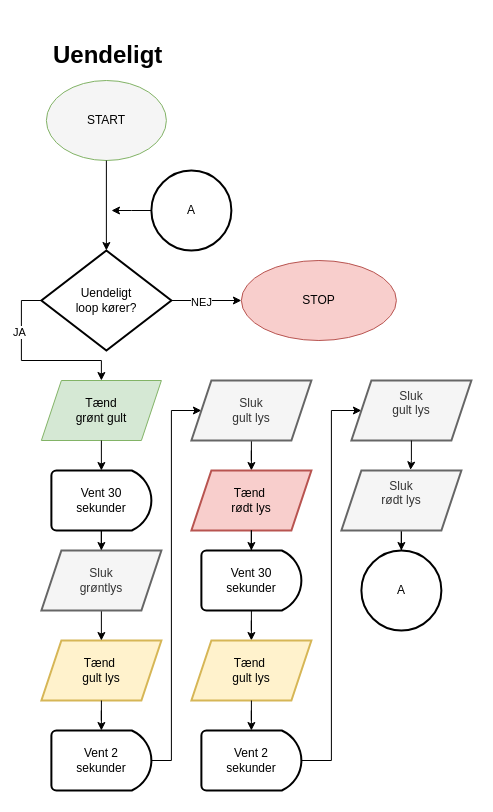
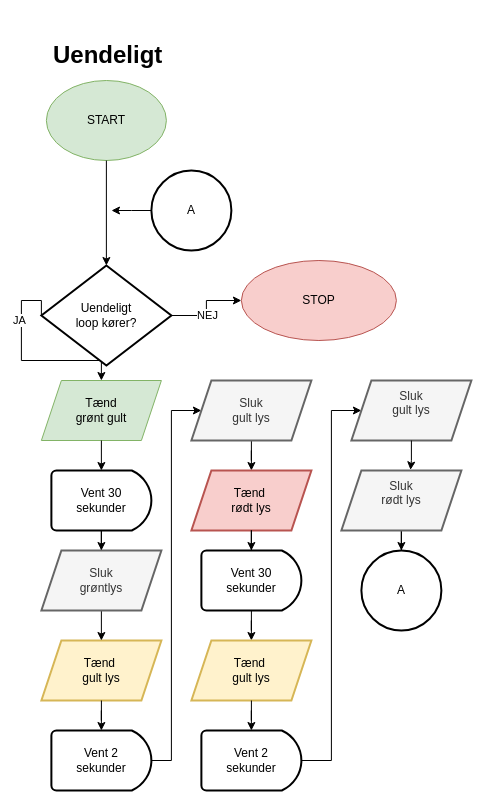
  <mxCell id="0" />
  <mxCell id="1" parent="0" />
  <mxCell id="2" value="&lt;br&gt;&lt;h1 style=&quot;margin-top: 0px;&quot;&gt;Uendeligt&lt;/h1&gt;" style="text;html=1;whiteSpace=wrap;overflow=hidden;rounded=0;" vertex="1" parent="1"><mxGeometry x="50.89" y="20" width="120" height="70" as="geometry" /></mxCell>
- <mxCell id="3" value="START" style="ellipse;whiteSpace=wrap;html=1;fillColor=#f5f5f5;strokeColor=#82b366;" vertex="1" parent="1"><mxGeometry x="45.89" y="80" width="120" height="80" as="geometry" /></mxCell>
+ <mxCell id="3" value="START" style="ellipse;whiteSpace=wrap;html=1;fillColor=#d5e8d4;strokeColor=#82b366;" vertex="1" parent="1"><mxGeometry x="45.89" y="80" width="120" height="80" as="geometry" /></mxCell>
  <mxCell id="4" value="&lt;div&gt;Tænd&lt;/div&gt;&lt;div&gt;grønt gult&lt;br&gt;&lt;/div&gt;" style="shape=parallelogram;perimeter=parallelogramPerimeter;whiteSpace=wrap;html=1;fixedSize=1;fillColor=#d5e8d4;strokeColor=#82b366;" vertex="1" parent="1"><mxGeometry x="40.89" y="380" width="120" height="60" as="geometry" /></mxCell>
  <mxCell id="5" value="" style="edgeStyle=orthogonalEdgeStyle;rounded=0;orthogonalLoop=1;jettySize=auto;html=1;" edge="1" parent="1" source="6" target="10"><mxGeometry relative="1" as="geometry" /></mxCell>
  <mxCell id="6" value="&lt;div&gt;Vent 30&lt;/div&gt;&lt;div&gt;sekunder&lt;br&gt;&lt;/div&gt;" style="strokeWidth=2;html=1;shape=mxgraph.flowchart.delay;whiteSpace=wrap;" vertex="1" parent="1"><mxGeometry x="50.89" y="470" width="100" height="60" as="geometry" /></mxCell>
  <mxCell id="7" style="edgeStyle=orthogonalEdgeStyle;rounded=0;orthogonalLoop=1;jettySize=auto;html=1;exitX=0.5;exitY=1;exitDx=0;exitDy=0;entryX=0.5;entryY=0;entryDx=0;entryDy=0;entryPerimeter=0;" edge="1" parent="1" source="4" target="6"><mxGeometry relative="1" as="geometry" /></mxCell>
  <mxCell id="8" value="&lt;div&gt;Tænd&amp;nbsp;&lt;/div&gt;&lt;div&gt;gult lys&lt;/div&gt;" style="shape=parallelogram;perimeter=parallelogramPerimeter;whiteSpace=wrap;html=1;fixedSize=1;strokeWidth=2;fillColor=#fff2cc;strokeColor=#d6b656;" vertex="1" parent="1"><mxGeometry x="40.89" y="640" width="120" height="60" as="geometry" /></mxCell>
  <mxCell id="9" style="edgeStyle=orthogonalEdgeStyle;rounded=0;orthogonalLoop=1;jettySize=auto;html=1;exitX=0.5;exitY=1;exitDx=0;exitDy=0;entryX=0.5;entryY=0;entryDx=0;entryDy=0;" edge="1" parent="1" source="10" target="8"><mxGeometry relative="1" as="geometry" /></mxCell>
  <mxCell id="10" value="&lt;div&gt;Sluk&lt;/div&gt;&lt;div&gt;grøntlys&lt;br&gt;&lt;/div&gt;" style="shape=parallelogram;perimeter=parallelogramPerimeter;whiteSpace=wrap;html=1;fixedSize=1;strokeWidth=2;fillColor=#f5f5f5;fontColor=#333333;strokeColor=#666666;" vertex="1" parent="1"><mxGeometry x="40.89" y="550" width="120" height="60" as="geometry" /></mxCell>
  <mxCell id="11" value="" style="edgeStyle=orthogonalEdgeStyle;rounded=0;orthogonalLoop=1;jettySize=auto;html=1;entryX=0;entryY=0.5;entryDx=0;entryDy=0;" edge="1" parent="1" source="12" target="15"><mxGeometry relative="1" as="geometry"><Array as="points"><mxPoint x="170.89" y="760" /><mxPoint x="170.89" y="410" /></Array></mxGeometry></mxCell>
  <mxCell id="12" value="&lt;div&gt;Vent 2&lt;/div&gt;&lt;div&gt;sekunder&lt;br&gt;&lt;/div&gt;" style="strokeWidth=2;html=1;shape=mxgraph.flowchart.delay;whiteSpace=wrap;" vertex="1" parent="1"><mxGeometry x="50.89" y="730" width="100" height="60" as="geometry" /></mxCell>
  <mxCell id="13" style="edgeStyle=orthogonalEdgeStyle;rounded=0;orthogonalLoop=1;jettySize=auto;html=1;entryX=0.5;entryY=0;entryDx=0;entryDy=0;entryPerimeter=0;" edge="1" parent="1" source="8" target="12"><mxGeometry relative="1" as="geometry" /></mxCell>
  <mxCell id="14" value="" style="edgeStyle=orthogonalEdgeStyle;rounded=0;orthogonalLoop=1;jettySize=auto;html=1;" edge="1" parent="1" source="15" target="16"><mxGeometry relative="1" as="geometry" /></mxCell>
  <mxCell id="15" value="&lt;br&gt;&lt;div&gt;Sluk&lt;br&gt;&lt;/div&gt;&lt;div&gt;gult lys&lt;/div&gt;&lt;div&gt;&lt;br/&gt;&lt;/div&gt;" style="shape=parallelogram;perimeter=parallelogramPerimeter;whiteSpace=wrap;html=1;fixedSize=1;strokeWidth=2;fillColor=#f5f5f5;fontColor=#333333;strokeColor=#666666;" vertex="1" parent="1"><mxGeometry x="190.89" y="380" width="120" height="60" as="geometry" /></mxCell>
  <mxCell id="16" value="&lt;div&gt;Tænd&amp;nbsp;&lt;/div&gt;&lt;div&gt;rødt lys&lt;/div&gt;" style="shape=parallelogram;perimeter=parallelogramPerimeter;whiteSpace=wrap;html=1;fixedSize=1;strokeWidth=2;fillColor=#f8cecc;strokeColor=#b85450;" vertex="1" parent="1"><mxGeometry x="190.89" y="470" width="120" height="60" as="geometry" /></mxCell>
  <mxCell id="17" style="edgeStyle=orthogonalEdgeStyle;rounded=0;orthogonalLoop=1;jettySize=auto;html=1;entryX=0.5;entryY=0;entryDx=0;entryDy=0;" edge="1" parent="1" source="18" target="20"><mxGeometry relative="1" as="geometry" /></mxCell>
  <mxCell id="18" value="&lt;div&gt;Vent 30&lt;/div&gt;&lt;div&gt;sekunder&lt;br&gt;&lt;/div&gt;" style="strokeWidth=2;html=1;shape=mxgraph.flowchart.delay;whiteSpace=wrap;" vertex="1" parent="1"><mxGeometry x="200.89" y="550" width="100" height="60" as="geometry" /></mxCell>
  <mxCell id="19" style="edgeStyle=orthogonalEdgeStyle;rounded=0;orthogonalLoop=1;jettySize=auto;html=1;entryX=0.5;entryY=0;entryDx=0;entryDy=0;entryPerimeter=0;" edge="1" parent="1" source="16" target="18"><mxGeometry relative="1" as="geometry" /></mxCell>
  <mxCell id="20" value="&lt;div&gt;Tænd&amp;nbsp;&lt;/div&gt;&lt;div&gt;gult lys&lt;/div&gt;" style="shape=parallelogram;perimeter=parallelogramPerimeter;whiteSpace=wrap;html=1;fixedSize=1;strokeWidth=2;fillColor=#fff2cc;strokeColor=#d6b656;" vertex="1" parent="1"><mxGeometry x="190.89" y="640" width="120" height="60" as="geometry" /></mxCell>
  <mxCell id="21" value="" style="edgeStyle=orthogonalEdgeStyle;rounded=0;orthogonalLoop=1;jettySize=auto;html=1;" edge="1" parent="1" source="22" target="24"><mxGeometry relative="1" as="geometry"><Array as="points"><mxPoint x="330.89" y="760" /><mxPoint x="330.89" y="410" /></Array></mxGeometry></mxCell>
  <mxCell id="22" value="&lt;div&gt;Vent 2&lt;/div&gt;&lt;div&gt;sekunder&lt;br&gt;&lt;/div&gt;" style="strokeWidth=2;html=1;shape=mxgraph.flowchart.delay;whiteSpace=wrap;" vertex="1" parent="1"><mxGeometry x="200.89" y="730" width="100" height="60" as="geometry" /></mxCell>
  <mxCell id="23" style="edgeStyle=orthogonalEdgeStyle;rounded=0;orthogonalLoop=1;jettySize=auto;html=1;entryX=0.5;entryY=0;entryDx=0;entryDy=0;entryPerimeter=0;" edge="1" parent="1" source="20" target="22"><mxGeometry relative="1" as="geometry" /></mxCell>
  <mxCell id="24" value="&lt;br&gt;&lt;div&gt;Sluk&lt;br&gt;&lt;/div&gt;&lt;div&gt;gult lys&lt;/div&gt;&lt;div&gt;&lt;br&gt;&lt;br&gt;&lt;/div&gt;" style="shape=parallelogram;perimeter=parallelogramPerimeter;whiteSpace=wrap;html=1;fixedSize=1;strokeWidth=2;fillColor=#f5f5f5;fontColor=#333333;strokeColor=#666666;" vertex="1" parent="1"><mxGeometry x="350.89" y="380" width="120" height="60" as="geometry" /></mxCell>
  <mxCell id="25" value="" style="edgeStyle=orthogonalEdgeStyle;rounded=0;orthogonalLoop=1;jettySize=auto;html=1;" edge="1" parent="1" source="26" target="35"><mxGeometry relative="1" as="geometry" /></mxCell>
  <mxCell id="26" value="&lt;br&gt;&lt;div&gt;Sluk&lt;br&gt;&lt;/div&gt;&lt;div&gt;rødt lys&lt;/div&gt;&lt;div&gt;&lt;br&gt;&lt;br&gt;&lt;/div&gt;" style="shape=parallelogram;perimeter=parallelogramPerimeter;whiteSpace=wrap;html=1;fixedSize=1;strokeWidth=2;fillColor=#f5f5f5;fontColor=#333333;strokeColor=#666666;" vertex="1" parent="1"><mxGeometry x="340.89" y="470" width="120" height="60" as="geometry" /></mxCell>
  <mxCell id="27" style="edgeStyle=orthogonalEdgeStyle;rounded=0;orthogonalLoop=1;jettySize=auto;html=1;entryX=0.576;entryY=-0.01;entryDx=0;entryDy=0;entryPerimeter=0;" edge="1" parent="1" source="24" target="26"><mxGeometry relative="1" as="geometry" /></mxCell>
  <mxCell id="28" style="edgeStyle=orthogonalEdgeStyle;rounded=0;orthogonalLoop=1;jettySize=auto;html=1;exitX=0;exitY=0.5;exitDx=0;exitDy=0;exitPerimeter=0;entryX=0.5;entryY=0;entryDx=0;entryDy=0;" edge="1" parent="1" source="32" target="4"><mxGeometry relative="1" as="geometry"><Array as="points"><mxPoint x="20.89" y="300" /><mxPoint x="20.89" y="360" /><mxPoint x="100.89" y="360" /></Array></mxGeometry></mxCell>
  <mxCell id="29" value="JA" style="edgeLabel;html=1;align=center;verticalAlign=middle;resizable=0;points=[];" vertex="1" connectable="0" parent="28"><mxGeometry x="-0.433" y="-2" relative="1" as="geometry"><mxPoint as="offset" /></mxGeometry></mxCell>
  <mxCell id="30" style="edgeStyle=orthogonalEdgeStyle;rounded=0;orthogonalLoop=1;jettySize=auto;html=1;" edge="1" parent="1" source="32" target="34"><mxGeometry relative="1" as="geometry" /></mxCell>
  <mxCell id="31" value="NEJ" style="edgeLabel;html=1;align=center;verticalAlign=middle;resizable=0;points=[];" vertex="1" connectable="0" parent="30"><mxGeometry x="-0.154" y="-1" relative="1" as="geometry"><mxPoint as="offset" /></mxGeometry></mxCell>
- <mxCell id="32" value="&lt;div&gt;Uendeligt&lt;/div&gt;&lt;div&gt;loop kører?&lt;br&gt;&lt;/div&gt;" style="strokeWidth=2;html=1;shape=mxgraph.flowchart.decision;whiteSpace=wrap;" vertex="1" parent="1"><mxGeometry x="40.89" y="250" width="130" height="100" as="geometry" /></mxCell>
+ <mxCell id="32" value="&lt;div&gt;Uendeligt&lt;/div&gt;&lt;div&gt;loop kører?&lt;br&gt;&lt;/div&gt;" style="strokeWidth=2;html=1;shape=mxgraph.flowchart.decision;whiteSpace=wrap;" vertex="1" parent="1"><mxGeometry x="40.89" y="265" width="130" height="100" as="geometry" /></mxCell>
  <mxCell id="33" style="edgeStyle=orthogonalEdgeStyle;rounded=0;orthogonalLoop=1;jettySize=auto;html=1;entryX=0.5;entryY=0;entryDx=0;entryDy=0;entryPerimeter=0;" edge="1" parent="1" source="3" target="32"><mxGeometry relative="1" as="geometry" /></mxCell>
  <mxCell id="34" value="STOP" style="ellipse;whiteSpace=wrap;html=1;fillColor=#f8cecc;strokeColor=#b85450;" vertex="1" parent="1"><mxGeometry x="240.89" y="260" width="155" height="80" as="geometry" /></mxCell>
  <mxCell id="35" value="A" style="ellipse;whiteSpace=wrap;html=1;strokeWidth=2;" vertex="1" parent="1"><mxGeometry x="360.89" y="550" width="80" height="80" as="geometry" /></mxCell>
  <mxCell id="36" style="edgeStyle=orthogonalEdgeStyle;rounded=0;orthogonalLoop=1;jettySize=auto;html=1;" edge="1" parent="1" source="37"><mxGeometry relative="1" as="geometry"><mxPoint x="111" y="210" as="targetPoint" /></mxGeometry></mxCell>
  <mxCell id="37" value="A" style="ellipse;whiteSpace=wrap;html=1;strokeWidth=2;" vertex="1" parent="1"><mxGeometry x="150.89" y="170" width="80" height="80" as="geometry" /></mxCell>
